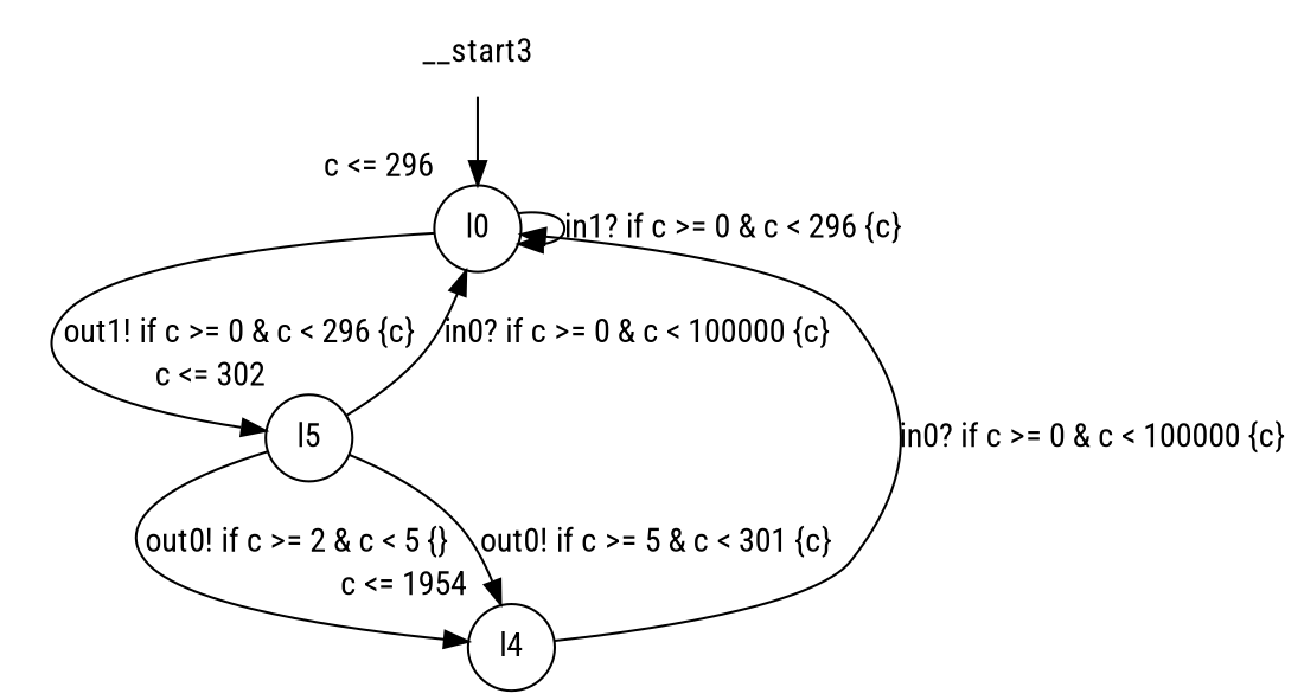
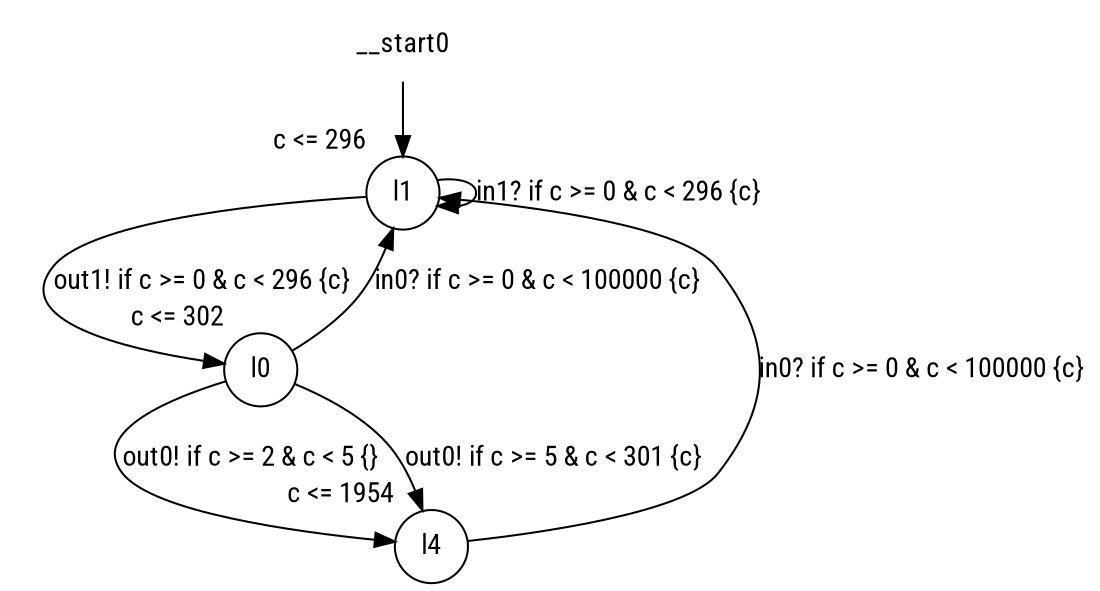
  digraph {
    fontname="Roboto Condensed"
    node [fontname="Roboto Condensed" shape=circle margin=0]
    edge [fontname="Roboto Condensed"]
-   __start0 [shape=none label=__start3 margin=""]
-   n2 [label=l0 xlabel="c <= 296"]
-   n3 [label=l5 xlabel="c <= 302"]
+   __start0 [shape=none margin=""]
+   n2 [label=l1 xlabel="c <= 296"]
+   n3 [label=l0 xlabel="c <= 302"]
    n4 [label=l4 xlabel="c <= 1954"]
    __start0 -> n2
    n2 -> n2 [label="in1? if c >= 0 & c < 296 {c} "]
    n2 -> n3 [label="out1! if c >= 0 & c < 296 {c} "]
    n3 -> n2 [label="in0? if c >= 0 & c < 100000 {c} "]
    n3 -> n4 [label="out0! if c >= 2 & c < 5 {} "]
    n3 -> n4 [label="out0! if c >= 5 & c < 301 {c} "]
    n4 -> n2 [label="in0? if c >= 0 & c < 100000 {c} "]
  }
